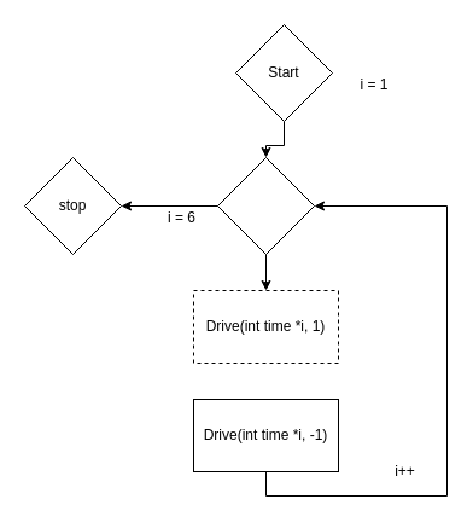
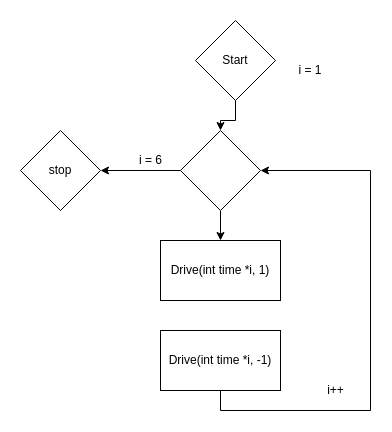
  <mxCell id="0" />
  <mxCell id="1" parent="0" />
  <mxCell id="2" style="edgeStyle=orthogonalEdgeStyle;rounded=0;orthogonalLoop=1;jettySize=auto;html=1;exitX=0.5;exitY=1;exitDx=0;exitDy=0;" edge="1" parent="1" source="3" target="13"><mxGeometry relative="1" as="geometry" /></mxCell>
  <mxCell id="3" value="Start" style="rhombus;whiteSpace=wrap;html=1;" vertex="1" parent="1"><mxGeometry x="195" y="20" width="80" height="80" as="geometry" /></mxCell>
- <mxCell id="4" value="Drive(int time *i, 1)" style="rounded=0;whiteSpace=wrap;html=1;dashed=1;" vertex="1" parent="1"><mxGeometry x="160" y="240" width="120" height="60" as="geometry" /></mxCell>
+ <mxCell id="4" value="Drive(int time *i, 1)" style="rounded=0;whiteSpace=wrap;html=1;" vertex="1" parent="1"><mxGeometry x="160" y="240" width="120" height="60" as="geometry" /></mxCell>
  <mxCell id="5" style="edgeStyle=orthogonalEdgeStyle;rounded=0;orthogonalLoop=1;jettySize=auto;html=1;exitX=0.5;exitY=1;exitDx=0;exitDy=0;entryX=1;entryY=0.5;entryDx=0;entryDy=0;" edge="1" parent="1" source="6" target="13"><mxGeometry relative="1" as="geometry"><Array as="points"><mxPoint x="220" y="410" /><mxPoint x="370" y="410" /><mxPoint x="370" y="170" /></Array></mxGeometry></mxCell>
  <mxCell id="6" value="Drive(int time *i, -1)" style="rounded=0;whiteSpace=wrap;html=1;" vertex="1" parent="1"><mxGeometry x="160" y="330" width="120" height="60" as="geometry" /></mxCell>
  <mxCell id="7" value="i = 1" style="text;html=1;strokeColor=none;fillColor=none;align=center;verticalAlign=middle;whiteSpace=wrap;rounded=0;" vertex="1" parent="1"><mxGeometry x="290" y="60" width="40" height="20" as="geometry" /></mxCell>
  <mxCell id="8" value="i++" style="text;html=1;align=center;verticalAlign=middle;resizable=0;points=[];autosize=1;" vertex="1" parent="1"><mxGeometry x="320" y="380" width="30" height="20" as="geometry" /></mxCell>
  <mxCell id="9" value="stop" style="rhombus;whiteSpace=wrap;html=1;" vertex="1" parent="1"><mxGeometry x="20" y="130" width="80" height="80" as="geometry" /></mxCell>
- <mxCell id="10" value="i = 6" style="text;html=1;align=center;verticalAlign=middle;resizable=0;points=[];autosize=1;" vertex="1" parent="1"><mxGeometry x="130" y="170" width="40" height="20" as="geometry" /></mxCell>
+ <mxCell id="10" value="i = 6" style="text;html=1;align=center;verticalAlign=middle;resizable=0;points=[];autosize=1;" vertex="1" parent="1"><mxGeometry x="130" y="150" width="40" height="20" as="geometry" /></mxCell>
  <mxCell id="11" value="" style="edgeStyle=orthogonalEdgeStyle;rounded=0;orthogonalLoop=1;jettySize=auto;html=1;" edge="1" parent="1" source="13" target="4"><mxGeometry relative="1" as="geometry" /></mxCell>
  <mxCell id="12" style="edgeStyle=orthogonalEdgeStyle;rounded=0;orthogonalLoop=1;jettySize=auto;html=1;exitX=0;exitY=0.5;exitDx=0;exitDy=0;entryX=1;entryY=0.5;entryDx=0;entryDy=0;" edge="1" parent="1" source="13" target="9"><mxGeometry relative="1" as="geometry" /></mxCell>
  <mxCell id="13" value="" style="rhombus;whiteSpace=wrap;html=1;" vertex="1" parent="1"><mxGeometry x="180" y="130" width="80" height="80" as="geometry" /></mxCell>
